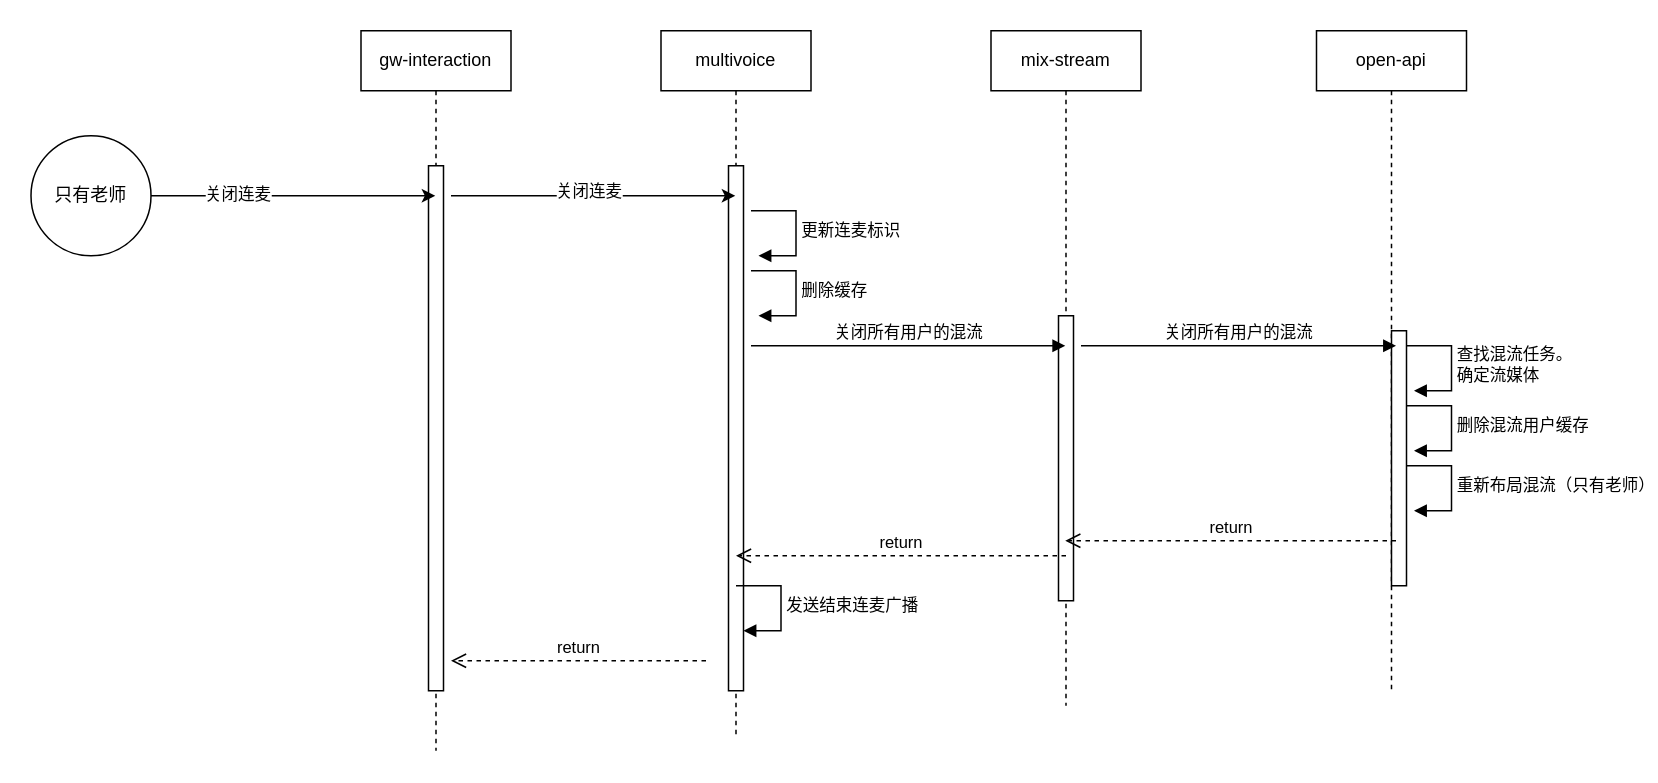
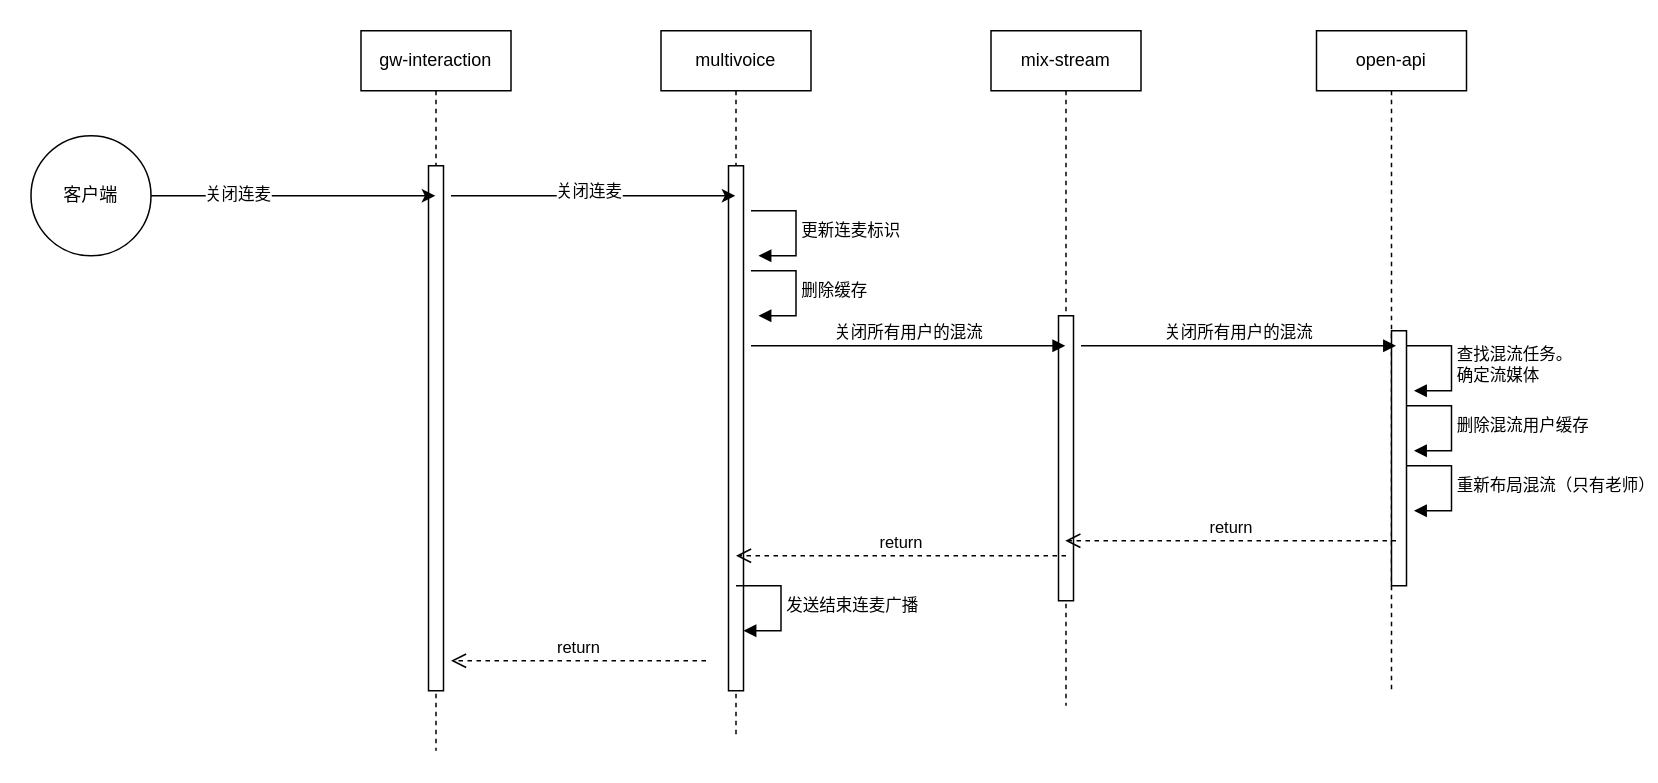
  <mxCell id="0" />
  <mxCell id="1" parent="0" />
  <mxCell id="2" value="gw-interaction" style="shape=umlLifeline;perimeter=lifelinePerimeter;whiteSpace=wrap;html=1;container=1;dropTarget=0;collapsible=0;recursiveResize=0;outlineConnect=0;portConstraint=eastwest;newEdgeStyle={&quot;curved&quot;:0,&quot;rounded&quot;:0};" vertex="1" parent="1"><mxGeometry x="240" y="20" width="100" height="480" as="geometry" /></mxCell>
  <mxCell id="3" value="" style="html=1;points=[[0,0,0,0,5],[0,1,0,0,-5],[1,0,0,0,5],[1,1,0,0,-5]];perimeter=orthogonalPerimeter;outlineConnect=0;targetShapes=umlLifeline;portConstraint=eastwest;newEdgeStyle={&quot;curved&quot;:0,&quot;rounded&quot;:0};" vertex="1" parent="2"><mxGeometry x="45" y="90" width="10" height="350" as="geometry" /></mxCell>
  <mxCell id="4" value="multivoice" style="shape=umlLifeline;perimeter=lifelinePerimeter;whiteSpace=wrap;html=1;container=1;dropTarget=0;collapsible=0;recursiveResize=0;outlineConnect=0;portConstraint=eastwest;newEdgeStyle={&quot;curved&quot;:0,&quot;rounded&quot;:0};" vertex="1" parent="1"><mxGeometry x="440" y="20" width="100" height="470" as="geometry" /></mxCell>
  <mxCell id="5" value="" style="html=1;points=[[0,0,0,0,5],[0,1,0,0,-5],[1,0,0,0,5],[1,1,0,0,-5]];perimeter=orthogonalPerimeter;outlineConnect=0;targetShapes=umlLifeline;portConstraint=eastwest;newEdgeStyle={&quot;curved&quot;:0,&quot;rounded&quot;:0};" vertex="1" parent="4"><mxGeometry x="45" y="90" width="10" height="350" as="geometry" /></mxCell>
  <mxCell id="6" value="open-api" style="shape=umlLifeline;perimeter=lifelinePerimeter;whiteSpace=wrap;html=1;container=1;dropTarget=0;collapsible=0;recursiveResize=0;outlineConnect=0;portConstraint=eastwest;newEdgeStyle={&quot;curved&quot;:0,&quot;rounded&quot;:0};" vertex="1" parent="1"><mxGeometry x="877" y="20" width="100" height="440" as="geometry" /></mxCell>
  <mxCell id="7" value="" style="html=1;points=[[0,0,0,0,5],[0,1,0,0,-5],[1,0,0,0,5],[1,1,0,0,-5]];perimeter=orthogonalPerimeter;outlineConnect=0;targetShapes=umlLifeline;portConstraint=eastwest;newEdgeStyle={&quot;curved&quot;:0,&quot;rounded&quot;:0};" vertex="1" parent="6"><mxGeometry x="50" y="200" width="10" height="170" as="geometry" /></mxCell>
  <mxCell id="8" value="mix-stream" style="shape=umlLifeline;perimeter=lifelinePerimeter;whiteSpace=wrap;html=1;container=1;dropTarget=0;collapsible=0;recursiveResize=0;outlineConnect=0;portConstraint=eastwest;newEdgeStyle={&quot;curved&quot;:0,&quot;rounded&quot;:0};" vertex="1" parent="1"><mxGeometry x="660" y="20" width="100" height="450" as="geometry" /></mxCell>
  <mxCell id="9" value="" style="html=1;points=[[0,0,0,0,5],[0,1,0,0,-5],[1,0,0,0,5],[1,1,0,0,-5]];perimeter=orthogonalPerimeter;outlineConnect=0;targetShapes=umlLifeline;portConstraint=eastwest;newEdgeStyle={&quot;curved&quot;:0,&quot;rounded&quot;:0};" vertex="1" parent="8"><mxGeometry x="45" y="190" width="10" height="190" as="geometry" /></mxCell>
  <mxCell id="10" style="edgeStyle=orthogonalEdgeStyle;rounded=0;orthogonalLoop=1;jettySize=auto;html=1;" edge="1" parent="1" source="12" target="2"><mxGeometry relative="1" as="geometry"><Array as="points"><mxPoint x="240" y="130" /><mxPoint x="240" y="130" /></Array></mxGeometry></mxCell>
  <mxCell id="11" value="关闭连麦" style="edgeLabel;html=1;align=center;verticalAlign=middle;resizable=0;points=[];" vertex="1" connectable="0" parent="10"><mxGeometry x="-0.398" y="2" relative="1" as="geometry"><mxPoint as="offset" /></mxGeometry></mxCell>
- <mxCell id="12" value="只有老师" style="ellipse;whiteSpace=wrap;html=1;aspect=fixed;" vertex="1" parent="1"><mxGeometry x="20" y="90" width="80" height="80" as="geometry" /></mxCell>
+ <mxCell id="12" value="客户端" style="ellipse;whiteSpace=wrap;html=1;aspect=fixed;" vertex="1" parent="1"><mxGeometry x="20" y="90" width="80" height="80" as="geometry" /></mxCell>
  <mxCell id="13" value="" style="endArrow=classic;html=1;rounded=0;" edge="1" parent="1" target="4"><mxGeometry width="50" height="50" relative="1" as="geometry"><mxPoint x="300" y="130" as="sourcePoint" /><mxPoint x="350" y="80" as="targetPoint" /></mxGeometry></mxCell>
  <mxCell id="14" value="关闭连麦" style="edgeLabel;html=1;align=center;verticalAlign=middle;resizable=0;points=[];" vertex="1" connectable="0" parent="13"><mxGeometry x="-0.039" y="4" relative="1" as="geometry"><mxPoint as="offset" /></mxGeometry></mxCell>
  <mxCell id="15" value="更新连麦标识" style="html=1;align=left;spacingLeft=2;endArrow=block;rounded=0;edgeStyle=orthogonalEdgeStyle;curved=0;rounded=0;" edge="1" parent="1"><mxGeometry relative="1" as="geometry"><mxPoint x="500" y="140" as="sourcePoint" /><Array as="points"><mxPoint x="530" y="170" /></Array><mxPoint x="505" y="170" as="targetPoint" /></mxGeometry></mxCell>
  <mxCell id="16" value="删除缓存" style="html=1;align=left;spacingLeft=2;endArrow=block;rounded=0;edgeStyle=orthogonalEdgeStyle;curved=0;rounded=0;" edge="1" parent="1"><mxGeometry relative="1" as="geometry"><mxPoint x="500" y="180" as="sourcePoint" /><Array as="points"><mxPoint x="530" y="210" /></Array><mxPoint x="505" y="210" as="targetPoint" /></mxGeometry></mxCell>
  <mxCell id="17" value="关闭所有用户的混流" style="html=1;verticalAlign=bottom;endArrow=block;curved=0;rounded=0;" edge="1" parent="1" target="8"><mxGeometry width="80" relative="1" as="geometry"><mxPoint x="500" y="230" as="sourcePoint" /><mxPoint x="650" y="230" as="targetPoint" /></mxGeometry></mxCell>
  <mxCell id="18" value="查找混流任务。&lt;div&gt;确定流媒体&lt;/div&gt;" style="html=1;align=left;spacingLeft=2;endArrow=block;rounded=0;edgeStyle=orthogonalEdgeStyle;curved=0;rounded=0;" edge="1" parent="1"><mxGeometry relative="1" as="geometry"><mxPoint x="937" y="230" as="sourcePoint" /><Array as="points"><mxPoint x="967" y="260" /></Array><mxPoint x="942" y="260" as="targetPoint" /></mxGeometry></mxCell>
  <mxCell id="19" value="删除混流用户缓存" style="html=1;align=left;spacingLeft=2;endArrow=block;rounded=0;edgeStyle=orthogonalEdgeStyle;curved=0;rounded=0;" edge="1" parent="1"><mxGeometry relative="1" as="geometry"><mxPoint x="937" y="270" as="sourcePoint" /><Array as="points"><mxPoint x="967" y="300" /></Array><mxPoint x="942" y="300" as="targetPoint" /></mxGeometry></mxCell>
  <mxCell id="20" value="重新布局混流（只有老师）" style="html=1;align=left;spacingLeft=2;endArrow=block;rounded=0;edgeStyle=orthogonalEdgeStyle;curved=0;rounded=0;" edge="1" parent="1"><mxGeometry relative="1" as="geometry"><mxPoint x="937" y="310" as="sourcePoint" /><Array as="points"><mxPoint x="967" y="340" /></Array><mxPoint x="942" y="340" as="targetPoint" /></mxGeometry></mxCell>
  <mxCell id="21" value="关闭所有用户的混流" style="html=1;verticalAlign=bottom;endArrow=block;curved=0;rounded=0;" edge="1" parent="1"><mxGeometry width="80" relative="1" as="geometry"><mxPoint x="720" y="230" as="sourcePoint" /><mxPoint x="930" y="230" as="targetPoint" /></mxGeometry></mxCell>
  <mxCell id="22" value="return" style="html=1;verticalAlign=bottom;endArrow=open;dashed=1;endSize=8;curved=0;rounded=0;exitX=0;exitY=1;exitDx=0;exitDy=-5;" edge="1" parent="1" target="8"><mxGeometry relative="1" as="geometry"><mxPoint x="860" y="360" as="targetPoint" /><mxPoint x="930" y="360" as="sourcePoint" /></mxGeometry></mxCell>
  <mxCell id="23" value="return" style="html=1;verticalAlign=bottom;endArrow=open;dashed=1;endSize=8;curved=0;rounded=0;exitX=0;exitY=1;exitDx=0;exitDy=-5;" edge="1" parent="1"><mxGeometry relative="1" as="geometry"><mxPoint x="490" y="370" as="targetPoint" /><mxPoint x="710" y="370" as="sourcePoint" /></mxGeometry></mxCell>
  <mxCell id="24" value="return" style="html=1;verticalAlign=bottom;endArrow=open;dashed=1;endSize=8;curved=0;rounded=0;" edge="1" parent="1"><mxGeometry relative="1" as="geometry"><mxPoint x="300" y="440" as="targetPoint" /><mxPoint x="470" y="440" as="sourcePoint" /></mxGeometry></mxCell>
  <mxCell id="25" value="发送结束连麦广播" style="html=1;align=left;spacingLeft=2;endArrow=block;rounded=0;edgeStyle=orthogonalEdgeStyle;curved=0;rounded=0;" edge="1" parent="1"><mxGeometry x="0.012" relative="1" as="geometry"><mxPoint x="490" y="390" as="sourcePoint" /><Array as="points"><mxPoint x="520" y="420" /></Array><mxPoint x="495" y="420" as="targetPoint" /><mxPoint as="offset" /></mxGeometry></mxCell>
